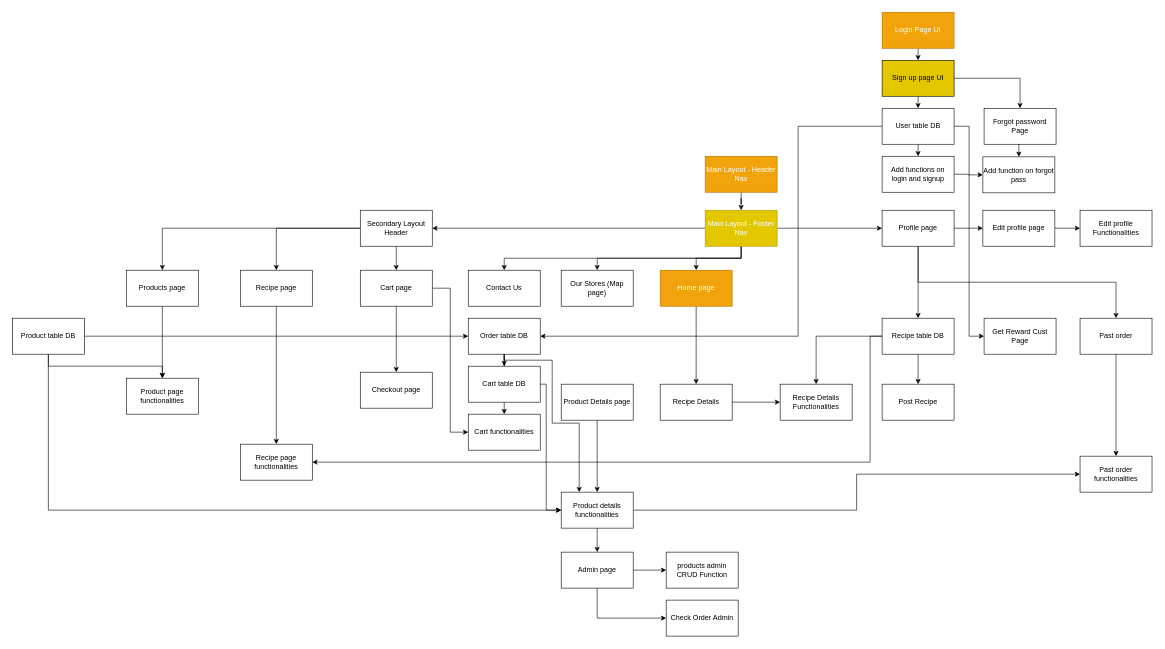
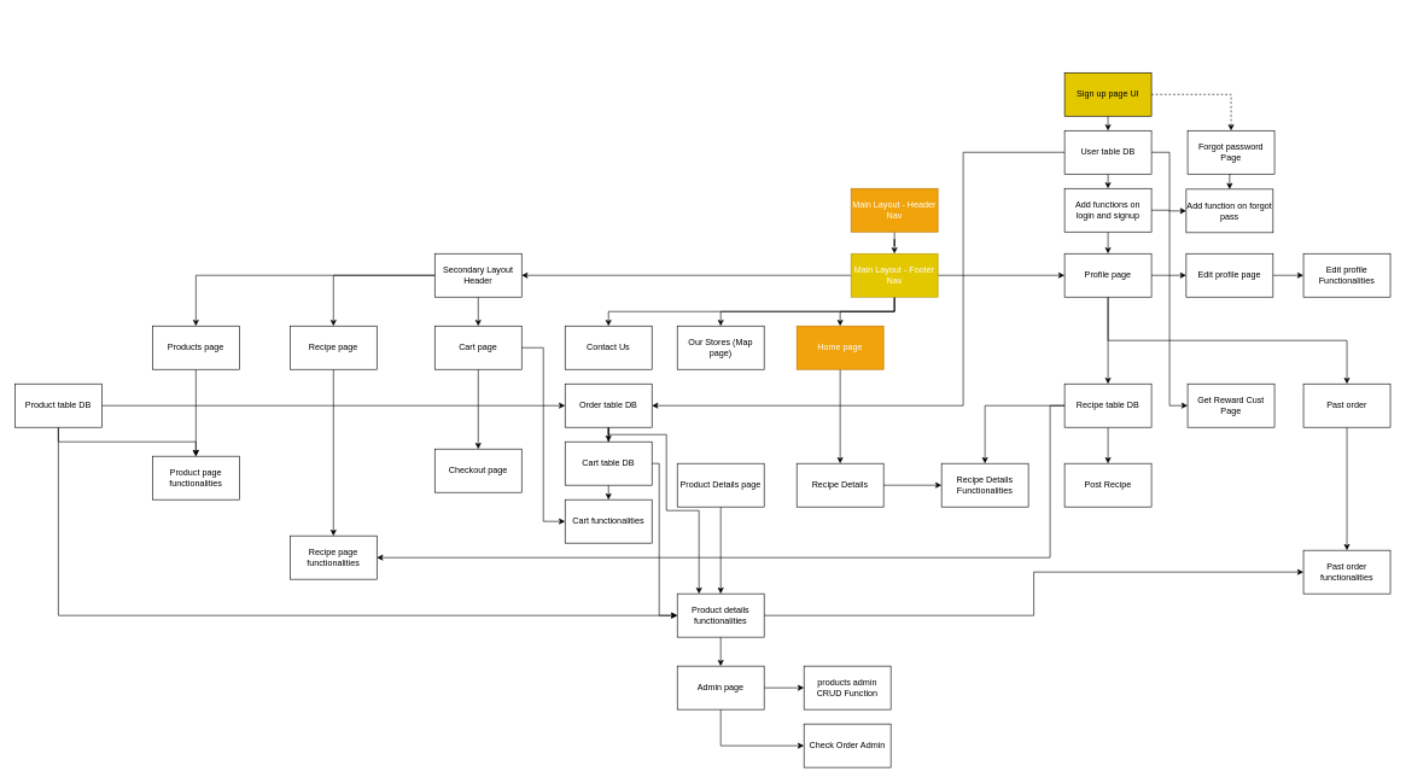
  <mxCell id="0" />
  <mxCell id="1" parent="0" />
  <mxCell id="2" style="edgeStyle=orthogonalEdgeStyle;rounded=0;orthogonalLoop=1;jettySize=auto;html=1;exitX=0.5;exitY=1;exitDx=0;exitDy=0;" parent="1" source="3" target="9" edge="1"><mxGeometry relative="1" as="geometry" /></mxCell>
  <mxCell id="3" value="Main Layout - Header Nav" style="rounded=0;whiteSpace=wrap;html=1;fillColor=#f0a30a;strokeColor=#BD7000;fontColor=#ffffff;" parent="1" vertex="1"><mxGeometry x="1175" y="260" width="120" height="60" as="geometry" /></mxCell>
  <mxCell id="4" style="edgeStyle=orthogonalEdgeStyle;rounded=0;orthogonalLoop=1;jettySize=auto;html=1;exitX=0.5;exitY=1;exitDx=0;exitDy=0;entryX=0.5;entryY=0;entryDx=0;entryDy=0;" parent="1" source="9" target="13" edge="1"><mxGeometry relative="1" as="geometry" /></mxCell>
  <mxCell id="5" style="edgeStyle=orthogonalEdgeStyle;rounded=0;orthogonalLoop=1;jettySize=auto;html=1;exitX=0.5;exitY=1;exitDx=0;exitDy=0;" parent="1" source="9" target="14" edge="1"><mxGeometry relative="1" as="geometry" /></mxCell>
  <mxCell id="6" style="edgeStyle=orthogonalEdgeStyle;rounded=0;orthogonalLoop=1;jettySize=auto;html=1;exitX=0.5;exitY=1;exitDx=0;exitDy=0;entryX=0.5;entryY=0;entryDx=0;entryDy=0;" parent="1" source="9" target="15" edge="1"><mxGeometry relative="1" as="geometry" /></mxCell>
  <mxCell id="7" style="edgeStyle=orthogonalEdgeStyle;rounded=0;orthogonalLoop=1;jettySize=auto;html=1;exitX=1;exitY=0.5;exitDx=0;exitDy=0;entryX=0;entryY=0.5;entryDx=0;entryDy=0;" parent="1" source="9" target="21" edge="1"><mxGeometry relative="1" as="geometry" /></mxCell>
  <mxCell id="8" style="edgeStyle=orthogonalEdgeStyle;rounded=0;orthogonalLoop=1;jettySize=auto;html=1;exitX=0;exitY=0.5;exitDx=0;exitDy=0;entryX=1;entryY=0.5;entryDx=0;entryDy=0;" parent="1" source="9" target="42" edge="1"><mxGeometry relative="1" as="geometry" /></mxCell>
  <mxCell id="9" value="Main Layout - Footer Nav" style="rounded=0;whiteSpace=wrap;html=1;fillColor=#e3c800;strokeColor=#B09500;fontColor=#ffffff;" parent="1" vertex="1"><mxGeometry x="1175" y="350" width="120" height="60" as="geometry" /></mxCell>
- <mxCell id="10" style="edgeStyle=orthogonalEdgeStyle;rounded=0;orthogonalLoop=1;jettySize=auto;html=1;exitX=0.5;exitY=1;exitDx=0;exitDy=0;entryX=0.5;entryY=0;entryDx=0;entryDy=0;" parent="1" source="11" target="30" edge="1"><mxGeometry relative="1" as="geometry" /></mxCell>
- <mxCell id="11" value="Login Page UI" style="rounded=0;whiteSpace=wrap;html=1;fillColor=#f0a30a;strokeColor=#BD7000;fontColor=#ffffff;" parent="1" vertex="1"><mxGeometry x="1470" y="20" width="120" height="60" as="geometry" /></mxCell>
  <mxCell id="12" style="edgeStyle=orthogonalEdgeStyle;rounded=0;orthogonalLoop=1;jettySize=auto;html=1;exitX=0.5;exitY=1;exitDx=0;exitDy=0;" parent="1" source="13" target="17" edge="1"><mxGeometry relative="1" as="geometry" /></mxCell>
  <mxCell id="13" value="Home page" style="rounded=0;whiteSpace=wrap;html=1;fillColor=#f0a30a;strokeColor=#BD7000;fontColor=#ffffff;" parent="1" vertex="1"><mxGeometry x="1100" y="450" width="120" height="60" as="geometry" /></mxCell>
  <mxCell id="14" value="Our Stores (Map page)" style="rounded=0;whiteSpace=wrap;html=1;" parent="1" vertex="1"><mxGeometry x="935" y="450" width="120" height="60" as="geometry" /></mxCell>
  <mxCell id="15" value="Contact Us" style="rounded=0;whiteSpace=wrap;html=1;" parent="1" vertex="1"><mxGeometry x="780" y="450" width="120" height="60" as="geometry" /></mxCell>
  <mxCell id="16" style="edgeStyle=orthogonalEdgeStyle;rounded=0;orthogonalLoop=1;jettySize=auto;html=1;exitX=1;exitY=0.5;exitDx=0;exitDy=0;entryX=0;entryY=0.5;entryDx=0;entryDy=0;" parent="1" source="17" target="27" edge="1"><mxGeometry relative="1" as="geometry" /></mxCell>
  <mxCell id="17" value="Recipe Details" style="rounded=0;whiteSpace=wrap;html=1;" parent="1" vertex="1"><mxGeometry x="1100" y="640" width="120" height="60" as="geometry" /></mxCell>
  <mxCell id="18" value="" style="edgeStyle=orthogonalEdgeStyle;rounded=0;orthogonalLoop=1;jettySize=auto;html=1;" parent="1" source="21" target="46" edge="1"><mxGeometry relative="1" as="geometry" /></mxCell>
  <mxCell id="19" value="" style="edgeStyle=orthogonalEdgeStyle;rounded=0;orthogonalLoop=1;jettySize=auto;html=1;" parent="1" source="21" target="49" edge="1"><mxGeometry relative="1" as="geometry" /></mxCell>
  <mxCell id="20" style="edgeStyle=orthogonalEdgeStyle;rounded=0;orthogonalLoop=1;jettySize=auto;html=1;exitX=0.5;exitY=1;exitDx=0;exitDy=0;" parent="1" source="21" target="81" edge="1"><mxGeometry relative="1" as="geometry" /></mxCell>
  <mxCell id="21" value="Profile page" style="rounded=0;whiteSpace=wrap;html=1;" parent="1" vertex="1"><mxGeometry x="1470" y="350" width="120" height="60" as="geometry" /></mxCell>
  <mxCell id="22" style="edgeStyle=orthogonalEdgeStyle;rounded=0;orthogonalLoop=1;jettySize=auto;html=1;exitX=0.5;exitY=1;exitDx=0;exitDy=0;entryX=0.5;entryY=0;entryDx=0;entryDy=0;" parent="1" source="25" target="33" edge="1"><mxGeometry relative="1" as="geometry" /></mxCell>
  <mxCell id="23" style="edgeStyle=orthogonalEdgeStyle;rounded=0;orthogonalLoop=1;jettySize=auto;html=1;exitX=1;exitY=0.5;exitDx=0;exitDy=0;entryX=0;entryY=0.5;entryDx=0;entryDy=0;" parent="1" source="25" target="68" edge="1"><mxGeometry relative="1" as="geometry" /></mxCell>
  <mxCell id="24" style="edgeStyle=orthogonalEdgeStyle;rounded=0;orthogonalLoop=1;jettySize=auto;html=1;exitX=0;exitY=0.5;exitDx=0;exitDy=0;entryX=1;entryY=0.5;entryDx=0;entryDy=0;" parent="1" source="25" target="71" edge="1"><mxGeometry relative="1" as="geometry"><Array as="points"><mxPoint x="1330" y="210" /><mxPoint x="1330" y="560" /></Array></mxGeometry></mxCell>
  <mxCell id="25" value="User table DB" style="rounded=0;whiteSpace=wrap;html=1;" parent="1" vertex="1"><mxGeometry x="1470" y="180" width="120" height="60" as="geometry" /></mxCell>
  <mxCell id="26" value="Post Recipe" style="rounded=0;whiteSpace=wrap;html=1;" parent="1" vertex="1"><mxGeometry x="1470" y="640" width="120" height="60" as="geometry" /></mxCell>
  <mxCell id="27" value="Recipe Details Functionalities" style="rounded=0;whiteSpace=wrap;html=1;" parent="1" vertex="1"><mxGeometry x="1300" y="640" width="120" height="60" as="geometry" /></mxCell>
  <mxCell id="28" style="edgeStyle=orthogonalEdgeStyle;rounded=0;orthogonalLoop=1;jettySize=auto;html=1;exitX=0.5;exitY=1;exitDx=0;exitDy=0;entryX=0.5;entryY=0;entryDx=0;entryDy=0;" parent="1" source="30" target="25" edge="1"><mxGeometry relative="1" as="geometry" /></mxCell>
- <mxCell id="29" style="edgeStyle=orthogonalEdgeStyle;rounded=0;orthogonalLoop=1;jettySize=auto;html=1;exitX=1;exitY=0.5;exitDx=0;exitDy=0;entryX=0.5;entryY=0;entryDx=0;entryDy=0;" parent="1" source="30" target="35" edge="1"><mxGeometry relative="1" as="geometry" /></mxCell>
+ <mxCell id="29" style="edgeStyle=orthogonalEdgeStyle;rounded=0;orthogonalLoop=1;jettySize=auto;html=1;exitX=1;exitY=0.5;exitDx=0;exitDy=0;entryX=0.5;entryY=0;entryDx=0;entryDy=0;dashed=1;" parent="1" source="30" target="35" edge="1"><mxGeometry relative="1" as="geometry" /></mxCell>
  <mxCell id="30" value="Sign up page UI" style="rounded=0;whiteSpace=wrap;html=1;fillColor=#e3c800;" parent="1" vertex="1"><mxGeometry x="1470" y="100" width="120" height="60" as="geometry" /></mxCell>
+ <mxCell id="31" style="edgeStyle=orthogonalEdgeStyle;rounded=0;orthogonalLoop=1;jettySize=auto;html=1;exitX=0.5;exitY=1;exitDx=0;exitDy=0;entryX=0.5;entryY=0;entryDx=0;entryDy=0;" parent="1" source="33" target="21" edge="1"><mxGeometry relative="1" as="geometry" /></mxCell>
  <mxCell id="32" style="edgeStyle=orthogonalEdgeStyle;rounded=0;orthogonalLoop=1;jettySize=auto;html=1;exitX=1;exitY=0.5;exitDx=0;exitDy=0;entryX=0;entryY=0.5;entryDx=0;entryDy=0;" parent="1" source="33" target="36" edge="1"><mxGeometry relative="1" as="geometry" /></mxCell>
  <mxCell id="33" value="Add functions on login and signup" style="rounded=0;whiteSpace=wrap;html=1;" parent="1" vertex="1"><mxGeometry x="1470" y="260" width="120" height="60" as="geometry" /></mxCell>
  <mxCell id="34" style="edgeStyle=orthogonalEdgeStyle;rounded=0;orthogonalLoop=1;jettySize=auto;html=1;exitX=0.5;exitY=1;exitDx=0;exitDy=0;entryX=0.5;entryY=0;entryDx=0;entryDy=0;" parent="1" source="35" target="36" edge="1"><mxGeometry relative="1" as="geometry" /></mxCell>
  <mxCell id="35" value="Forgot password Page" style="rounded=0;whiteSpace=wrap;html=1;" parent="1" vertex="1"><mxGeometry x="1640" y="180" width="120" height="60" as="geometry" /></mxCell>
  <mxCell id="36" value="Add function on forgot pass" style="rounded=0;whiteSpace=wrap;html=1;" parent="1" vertex="1"><mxGeometry x="1638" y="261" width="120" height="60" as="geometry" /></mxCell>
  <mxCell id="37" value="" style="edgeStyle=orthogonalEdgeStyle;rounded=0;orthogonalLoop=1;jettySize=auto;html=1;" parent="1" source="38" target="47" edge="1"><mxGeometry relative="1" as="geometry" /></mxCell>
  <mxCell id="38" value="Recipe page" style="rounded=0;whiteSpace=wrap;html=1;" parent="1" vertex="1"><mxGeometry x="400" y="450" width="120" height="60" as="geometry" /></mxCell>
  <mxCell id="39" value="" style="edgeStyle=orthogonalEdgeStyle;rounded=0;orthogonalLoop=1;jettySize=auto;html=1;" parent="1" source="42" target="38" edge="1"><mxGeometry relative="1" as="geometry" /></mxCell>
  <mxCell id="40" style="edgeStyle=orthogonalEdgeStyle;rounded=0;orthogonalLoop=1;jettySize=auto;html=1;entryX=0.5;entryY=0;entryDx=0;entryDy=0;" parent="1" source="42" target="53" edge="1"><mxGeometry relative="1" as="geometry" /></mxCell>
  <mxCell id="41" style="edgeStyle=orthogonalEdgeStyle;rounded=0;orthogonalLoop=1;jettySize=auto;html=1;exitX=0;exitY=0.5;exitDx=0;exitDy=0;entryX=0.5;entryY=0;entryDx=0;entryDy=0;" parent="1" source="42" target="56" edge="1"><mxGeometry relative="1" as="geometry" /></mxCell>
  <mxCell id="42" value="Secondary Layout Header" style="rounded=0;whiteSpace=wrap;html=1;" parent="1" vertex="1"><mxGeometry x="600" y="350" width="120" height="60" as="geometry" /></mxCell>
  <mxCell id="43" value="" style="edgeStyle=orthogonalEdgeStyle;rounded=0;orthogonalLoop=1;jettySize=auto;html=1;" parent="1" source="46" target="26" edge="1"><mxGeometry relative="1" as="geometry" /></mxCell>
  <mxCell id="44" style="edgeStyle=orthogonalEdgeStyle;rounded=0;orthogonalLoop=1;jettySize=auto;html=1;exitX=0;exitY=0.5;exitDx=0;exitDy=0;" parent="1" source="46" target="27" edge="1"><mxGeometry relative="1" as="geometry" /></mxCell>
  <mxCell id="45" style="edgeStyle=orthogonalEdgeStyle;rounded=0;orthogonalLoop=1;jettySize=auto;html=1;exitX=0;exitY=0.5;exitDx=0;exitDy=0;entryX=1;entryY=0.5;entryDx=0;entryDy=0;" parent="1" source="46" target="47" edge="1"><mxGeometry relative="1" as="geometry"><Array as="points"><mxPoint x="1450" y="560" /><mxPoint x="1450" y="770" /></Array></mxGeometry></mxCell>
  <mxCell id="46" value="Recipe table DB" style="rounded=0;whiteSpace=wrap;html=1;" parent="1" vertex="1"><mxGeometry x="1470" y="530" width="120" height="60" as="geometry" /></mxCell>
  <mxCell id="47" value="Recipe page functionalities" style="rounded=0;whiteSpace=wrap;html=1;" parent="1" vertex="1"><mxGeometry x="400" y="740" width="120" height="60" as="geometry" /></mxCell>
  <mxCell id="48" value="" style="edgeStyle=orthogonalEdgeStyle;rounded=0;orthogonalLoop=1;jettySize=auto;html=1;" parent="1" source="49" target="50" edge="1"><mxGeometry relative="1" as="geometry" /></mxCell>
  <mxCell id="49" value="Edit profile page" style="rounded=0;whiteSpace=wrap;html=1;" parent="1" vertex="1"><mxGeometry x="1638" y="350" width="120" height="60" as="geometry" /></mxCell>
  <mxCell id="50" value="Edit profile Functionalities" style="rounded=0;whiteSpace=wrap;html=1;" parent="1" vertex="1"><mxGeometry x="1800" y="350" width="120" height="60" as="geometry" /></mxCell>
  <mxCell id="51" style="edgeStyle=orthogonalEdgeStyle;rounded=0;orthogonalLoop=1;jettySize=auto;html=1;exitX=0.5;exitY=1;exitDx=0;exitDy=0;" parent="1" source="53" target="54" edge="1"><mxGeometry relative="1" as="geometry" /></mxCell>
  <mxCell id="52" style="edgeStyle=orthogonalEdgeStyle;rounded=0;orthogonalLoop=1;jettySize=auto;html=1;exitX=1;exitY=0.5;exitDx=0;exitDy=0;entryX=0;entryY=0.5;entryDx=0;entryDy=0;" parent="1" source="53" target="67" edge="1"><mxGeometry relative="1" as="geometry" /></mxCell>
  <mxCell id="53" value="Cart page" style="rounded=0;whiteSpace=wrap;html=1;" parent="1" vertex="1"><mxGeometry x="600" y="450" width="120" height="60" as="geometry" /></mxCell>
  <mxCell id="54" value="Checkout page" style="rounded=0;whiteSpace=wrap;html=1;" parent="1" vertex="1"><mxGeometry x="600" y="620" width="120" height="60" as="geometry" /></mxCell>
  <mxCell id="55" value="" style="edgeStyle=orthogonalEdgeStyle;rounded=0;orthogonalLoop=1;jettySize=auto;html=1;" parent="1" source="56" target="62" edge="1"><mxGeometry relative="1" as="geometry" /></mxCell>
  <mxCell id="56" value="Products page" style="rounded=0;whiteSpace=wrap;html=1;" parent="1" vertex="1"><mxGeometry x="210" y="450" width="120" height="60" as="geometry" /></mxCell>
  <mxCell id="57" style="edgeStyle=orthogonalEdgeStyle;rounded=0;orthogonalLoop=1;jettySize=auto;html=1;exitX=0.5;exitY=1;exitDx=0;exitDy=0;entryX=0.5;entryY=0;entryDx=0;entryDy=0;" parent="1" source="58" target="61" edge="1"><mxGeometry relative="1" as="geometry" /></mxCell>
  <mxCell id="58" value="Product Details page" style="rounded=0;whiteSpace=wrap;html=1;" parent="1" vertex="1"><mxGeometry x="935" y="640" width="120" height="60" as="geometry" /></mxCell>
  <mxCell id="59" style="edgeStyle=orthogonalEdgeStyle;rounded=0;orthogonalLoop=1;jettySize=auto;html=1;exitX=0.5;exitY=1;exitDx=0;exitDy=0;entryX=0.5;entryY=0;entryDx=0;entryDy=0;" parent="1" source="61" target="77" edge="1"><mxGeometry relative="1" as="geometry" /></mxCell>
  <mxCell id="60" style="edgeStyle=orthogonalEdgeStyle;rounded=0;orthogonalLoop=1;jettySize=auto;html=1;exitX=1;exitY=0.5;exitDx=0;exitDy=0;entryX=0;entryY=0.5;entryDx=0;entryDy=0;" parent="1" source="61" target="82" edge="1"><mxGeometry relative="1" as="geometry" /></mxCell>
  <mxCell id="61" value="Product details functionalities" style="rounded=0;whiteSpace=wrap;html=1;" parent="1" vertex="1"><mxGeometry x="935" y="820" width="120" height="60" as="geometry" /></mxCell>
  <mxCell id="62" value="Product page functionalities" style="rounded=0;whiteSpace=wrap;html=1;" parent="1" vertex="1"><mxGeometry x="210" y="630" width="120" height="60" as="geometry" /></mxCell>
  <mxCell id="63" style="edgeStyle=orthogonalEdgeStyle;rounded=0;orthogonalLoop=1;jettySize=auto;html=1;exitX=0.5;exitY=1;exitDx=0;exitDy=0;entryX=0.5;entryY=0;entryDx=0;entryDy=0;" parent="1" source="66" target="62" edge="1"><mxGeometry relative="1" as="geometry" /></mxCell>
  <mxCell id="64" style="edgeStyle=orthogonalEdgeStyle;rounded=0;orthogonalLoop=1;jettySize=auto;html=1;exitX=0.5;exitY=1;exitDx=0;exitDy=0;entryX=0;entryY=0.5;entryDx=0;entryDy=0;" parent="1" source="66" target="61" edge="1"><mxGeometry relative="1" as="geometry" /></mxCell>
  <mxCell id="65" style="edgeStyle=orthogonalEdgeStyle;rounded=0;orthogonalLoop=1;jettySize=auto;html=1;exitX=1;exitY=0.5;exitDx=0;exitDy=0;" parent="1" source="66" target="71" edge="1"><mxGeometry relative="1" as="geometry" /></mxCell>
  <mxCell id="66" value="Product table DB" style="rounded=0;whiteSpace=wrap;html=1;" parent="1" vertex="1"><mxGeometry x="20" y="530" width="120" height="60" as="geometry" /></mxCell>
  <mxCell id="67" value="Cart functionalities" style="rounded=0;whiteSpace=wrap;html=1;" parent="1" vertex="1"><mxGeometry x="780" y="690" width="120" height="60" as="geometry" /></mxCell>
  <mxCell id="68" value="Get Reward Cust Page" style="rounded=0;whiteSpace=wrap;html=1;" parent="1" vertex="1"><mxGeometry x="1640" y="530" width="120" height="60" as="geometry" /></mxCell>
  <mxCell id="69" style="edgeStyle=orthogonalEdgeStyle;rounded=0;orthogonalLoop=1;jettySize=auto;html=1;exitX=0.5;exitY=1;exitDx=0;exitDy=0;entryX=0.25;entryY=0;entryDx=0;entryDy=0;" parent="1" source="71" target="61" edge="1"><mxGeometry relative="1" as="geometry"><Array as="points"><mxPoint x="840" y="600" /><mxPoint x="920" y="600" /><mxPoint x="920" y="705" /><mxPoint x="965" y="705" /></Array></mxGeometry></mxCell>
  <mxCell id="70" style="edgeStyle=orthogonalEdgeStyle;rounded=0;orthogonalLoop=1;jettySize=auto;html=1;exitX=0.5;exitY=1;exitDx=0;exitDy=0;" parent="1" source="71" target="74" edge="1"><mxGeometry relative="1" as="geometry" /></mxCell>
  <mxCell id="71" value="Order table DB" style="rounded=0;whiteSpace=wrap;html=1;" parent="1" vertex="1"><mxGeometry x="780" y="530" width="120" height="60" as="geometry" /></mxCell>
  <mxCell id="72" style="edgeStyle=orthogonalEdgeStyle;rounded=0;orthogonalLoop=1;jettySize=auto;html=1;exitX=1;exitY=0.5;exitDx=0;exitDy=0;entryX=0;entryY=0.5;entryDx=0;entryDy=0;" parent="1" source="74" target="61" edge="1"><mxGeometry relative="1" as="geometry"><Array as="points"><mxPoint x="910" y="640" /><mxPoint x="910" y="850" /></Array></mxGeometry></mxCell>
  <mxCell id="73" style="edgeStyle=orthogonalEdgeStyle;rounded=0;orthogonalLoop=1;jettySize=auto;html=1;exitX=0.5;exitY=1;exitDx=0;exitDy=0;entryX=0.5;entryY=0;entryDx=0;entryDy=0;" parent="1" source="74" target="67" edge="1"><mxGeometry relative="1" as="geometry" /></mxCell>
  <mxCell id="74" value="Cart table DB" style="rounded=0;whiteSpace=wrap;html=1;" parent="1" vertex="1"><mxGeometry x="780" y="610" width="120" height="60" as="geometry" /></mxCell>
  <mxCell id="75" value="" style="edgeStyle=orthogonalEdgeStyle;rounded=0;orthogonalLoop=1;jettySize=auto;html=1;" parent="1" source="77" target="78" edge="1"><mxGeometry relative="1" as="geometry" /></mxCell>
  <mxCell id="76" style="edgeStyle=orthogonalEdgeStyle;rounded=0;orthogonalLoop=1;jettySize=auto;html=1;exitX=0.5;exitY=1;exitDx=0;exitDy=0;entryX=0;entryY=0.5;entryDx=0;entryDy=0;" parent="1" source="77" target="79" edge="1"><mxGeometry relative="1" as="geometry" /></mxCell>
  <mxCell id="77" value="Admin page" style="rounded=0;whiteSpace=wrap;html=1;" parent="1" vertex="1"><mxGeometry x="935" y="920" width="120" height="60" as="geometry" /></mxCell>
  <mxCell id="78" value="products admin CRUD Function" style="rounded=0;whiteSpace=wrap;html=1;" parent="1" vertex="1"><mxGeometry y="920" width="120" height="60" as="geometry" x="1110" /></mxCell>
  <mxCell id="79" value="Check Order Admin" style="rounded=0;whiteSpace=wrap;html=1;" parent="1" vertex="1"><mxGeometry y="1000" width="120" height="60" as="geometry" x="1110" /></mxCell>
  <mxCell id="80" style="edgeStyle=orthogonalEdgeStyle;rounded=0;orthogonalLoop=1;jettySize=auto;html=1;exitX=0.5;exitY=1;exitDx=0;exitDy=0;" parent="1" source="81" target="82" edge="1"><mxGeometry relative="1" as="geometry" /></mxCell>
  <mxCell id="81" value="Past order" style="rounded=0;whiteSpace=wrap;html=1;" parent="1" vertex="1"><mxGeometry x="1800" y="530" width="120" height="60" as="geometry" /></mxCell>
  <mxCell id="82" value="Past order functionalities" style="rounded=0;whiteSpace=wrap;html=1;" parent="1" vertex="1"><mxGeometry x="1800" y="760" width="120" height="60" as="geometry" /></mxCell>
